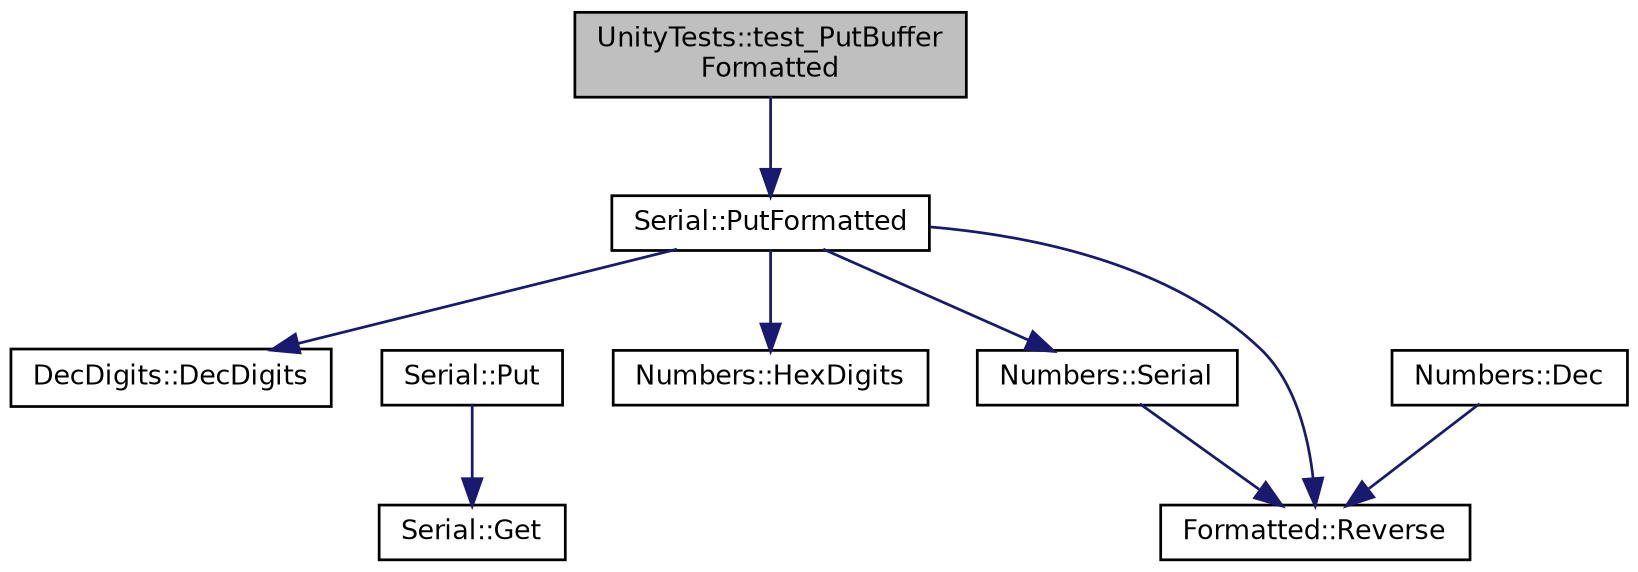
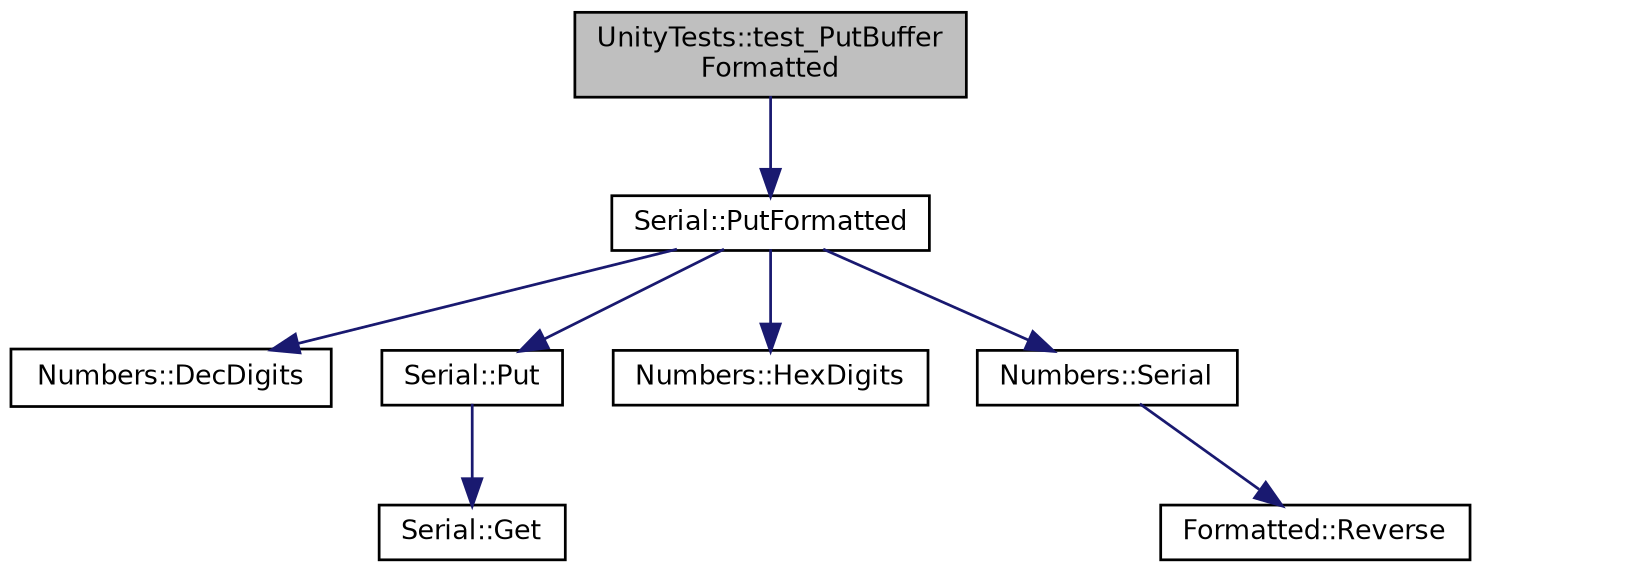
  digraph {
    rankdir=TB
    node [color=black fillcolor=white fontname=Helvetica fontsize=10 shape=record style=filled]
    edge [color=midnightblue fontname=Helvetica fontsize=10 labelfontname=Helvetica labelfontsize=10 style=solid]
    n1 [fillcolor=grey75 fontcolor=black height=0.2 label="UnityTests::test_PutBuffer\lFormatted" width=0.4]
    n2 [height=0.2 label="Serial::PutFormatted" width=0.4]
-   n3 [height=0.2 label="DecDigits::DecDigits" width=0.4]
+   n3 [height=0.2 label="Numbers::DecDigits" width=0.4]
    n4 [height=0.2 label="Serial::Put" width=0.4]
    n5 [height=0.2 label="Numbers::HexDigits" width=0.4]
    n6 [height=0.2 label="Numbers::Serial" width=0.4]
    n7 [height=0.2 label="Serial::Get" width=0.4]
-   n8 [height=0.2 label="Numbers::Dec" width=0.4]
    n9 [height=0.2 label="Formatted::Reverse" width=0.4]
    n1 -> n2
    n2 -> n3
-   n2 -> n9
+   n2 -> n4
    n2 -> n5
    n2 -> n6
    n4 -> n7
    n6 -> n9
-   n8 -> n9
  }
